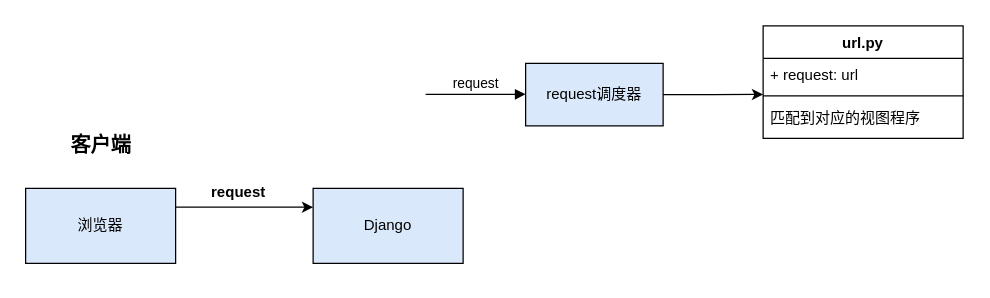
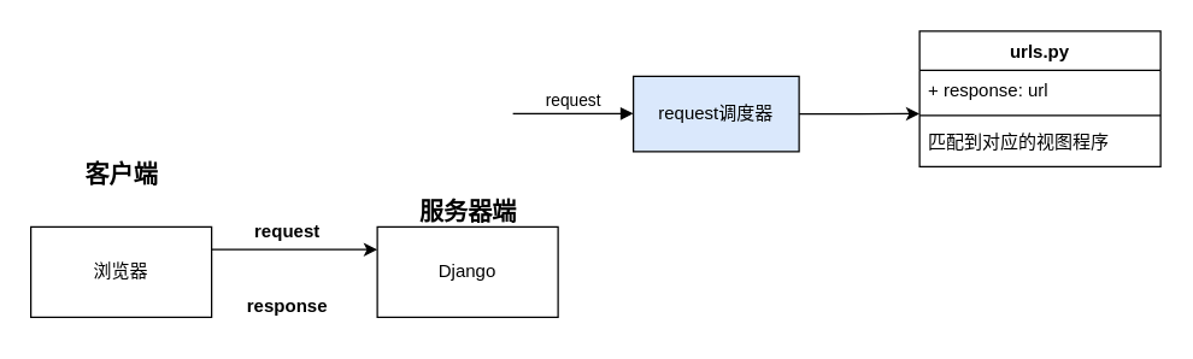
  <mxCell id="0" />
  <mxCell id="1" parent="0" />
  <mxCell id="2" style="edgeStyle=orthogonalEdgeStyle;rounded=0;orthogonalLoop=1;jettySize=auto;html=1;exitX=1;exitY=0.25;exitDx=0;exitDy=0;" edge="1" parent="1" source="3"><mxGeometry relative="1" as="geometry"><mxPoint x="250" y="165.086" as="targetPoint" /></mxGeometry></mxCell>
- <mxCell id="3" value="浏览器" style="rounded=0;whiteSpace=wrap;html=1;fillColor=#dae8fc;" vertex="1" parent="1"><mxGeometry x="20" y="150" width="120" height="60" as="geometry" /></mxCell>
+ <mxCell id="3" value="浏览器" style="rounded=0;whiteSpace=wrap;html=1;" vertex="1" parent="1"><mxGeometry x="20" y="150" width="120" height="60" as="geometry" /></mxCell>
  <mxCell id="4" value="&lt;h6&gt;&lt;font face=&quot;Helvetica&quot;&gt;客户端&lt;/font&gt;&lt;/h6&gt;" style="text;strokeColor=none;fillColor=none;html=1;fontSize=24;fontStyle=1;verticalAlign=middle;align=center;" vertex="1" parent="1"><mxGeometry x="40" y="105" width="80" height="20" as="geometry" /></mxCell>
- <mxCell id="5" value="Django" style="rounded=0;whiteSpace=wrap;html=1;fillColor=#dae8fc;" vertex="1" parent="1"><mxGeometry x="250" y="150" width="120" height="60" as="geometry" /></mxCell>
+ <mxCell id="5" value="Django" style="rounded=0;whiteSpace=wrap;html=1;" vertex="1" parent="1"><mxGeometry x="250" y="150" width="120" height="60" as="geometry" /></mxCell>
+ <mxCell id="6" value="&lt;h6&gt;&lt;font face=&quot;Helvetica&quot;&gt;服务器端&lt;/font&gt;&lt;/h6&gt;" style="text;strokeColor=none;fillColor=none;html=1;fontSize=24;fontStyle=1;verticalAlign=middle;align=center;" vertex="1" parent="1"><mxGeometry x="270" y="130" width="80" height="20" as="geometry" /></mxCell>
  <mxCell id="7" value="request" style="text;align=center;fontStyle=1;verticalAlign=middle;spacingLeft=3;spacingRight=3;strokeColor=none;rotatable=0;points=[[0,0.5],[1,0.5]];portConstraint=eastwest;html=1;" vertex="1" parent="1"><mxGeometry x="150" y="140" width="80" height="26" as="geometry" /></mxCell>
+ <mxCell id="8" value="response" style="text;align=center;fontStyle=1;verticalAlign=middle;spacingLeft=3;spacingRight=3;strokeColor=none;rotatable=0;points=[[0,0.5],[1,0.5]];portConstraint=eastwest;html=1;" vertex="1" parent="1"><mxGeometry x="150" y="190" width="80" height="26" as="geometry" /></mxCell>
  <mxCell id="9" style="edgeStyle=orthogonalEdgeStyle;rounded=0;orthogonalLoop=1;jettySize=auto;html=1;exitX=1;exitY=0.5;exitDx=0;exitDy=0;" edge="1" parent="1" source="10"><mxGeometry relative="1" as="geometry"><mxPoint x="610" y="74.857" as="targetPoint" /></mxGeometry></mxCell>
  <mxCell id="10" value="request调度器" style="html=1;whiteSpace=wrap;fillColor=#dae8fc;" vertex="1" parent="1"><mxGeometry x="420" y="50" width="110" height="50" as="geometry" /></mxCell>
  <mxCell id="11" value="request" style="html=1;verticalAlign=bottom;endArrow=block;curved=0;rounded=0;" edge="1" parent="1"><mxGeometry width="80" relative="1" as="geometry"><mxPoint x="340" y="74.71" as="sourcePoint" /><mxPoint x="420" y="74.71" as="targetPoint" /></mxGeometry></mxCell>
- <mxCell id="12" value="url.py" style="swimlane;fontStyle=1;align=center;verticalAlign=top;childLayout=stackLayout;horizontal=1;startSize=26;horizontalStack=0;resizeParent=1;resizeParentMax=0;resizeLast=0;collapsible=1;marginBottom=0;whiteSpace=wrap;html=1;" vertex="1" parent="1"><mxGeometry x="610" y="20" width="160" height="90" as="geometry" /></mxCell>
- <mxCell id="13" value="+ request: url" style="text;strokeColor=none;fillColor=none;align=left;verticalAlign=top;spacingLeft=4;spacingRight=4;overflow=hidden;rotatable=0;points=[[0,0.5],[1,0.5]];portConstraint=eastwest;whiteSpace=wrap;html=1;" vertex="1" parent="12"><mxGeometry y="26" width="160" height="26" as="geometry" /></mxCell>
+ <mxCell id="12" value="urls.py" style="swimlane;fontStyle=1;align=center;verticalAlign=top;childLayout=stackLayout;horizontal=1;startSize=26;horizontalStack=0;resizeParent=1;resizeParentMax=0;resizeLast=0;collapsible=1;marginBottom=0;whiteSpace=wrap;html=1;" vertex="1" parent="1"><mxGeometry x="610" y="20" width="160" height="90" as="geometry" /></mxCell>
+ <mxCell id="13" value="+ response: url" style="text;strokeColor=none;fillColor=none;align=left;verticalAlign=top;spacingLeft=4;spacingRight=4;overflow=hidden;rotatable=0;points=[[0,0.5],[1,0.5]];portConstraint=eastwest;whiteSpace=wrap;html=1;" vertex="1" parent="12"><mxGeometry y="26" width="160" height="26" as="geometry" /></mxCell>
  <mxCell id="14" value="" style="line;strokeWidth=1;fillColor=none;align=left;verticalAlign=middle;spacingTop=-1;spacingLeft=3;spacingRight=3;rotatable=0;labelPosition=right;points=[];portConstraint=eastwest;strokeColor=inherit;" vertex="1" parent="12"><mxGeometry y="52" width="160" height="8" as="geometry" /></mxCell>
  <mxCell id="15" value="匹配到对应的视图程序&lt;div&gt;&lt;br&gt;&lt;/div&gt;" style="text;strokeColor=none;fillColor=none;align=left;verticalAlign=top;spacingLeft=4;spacingRight=4;overflow=hidden;rotatable=0;points=[[0,0.5],[1,0.5]];portConstraint=eastwest;whiteSpace=wrap;html=1;" vertex="1" parent="12"><mxGeometry y="60" width="160" height="30" as="geometry" /></mxCell>
